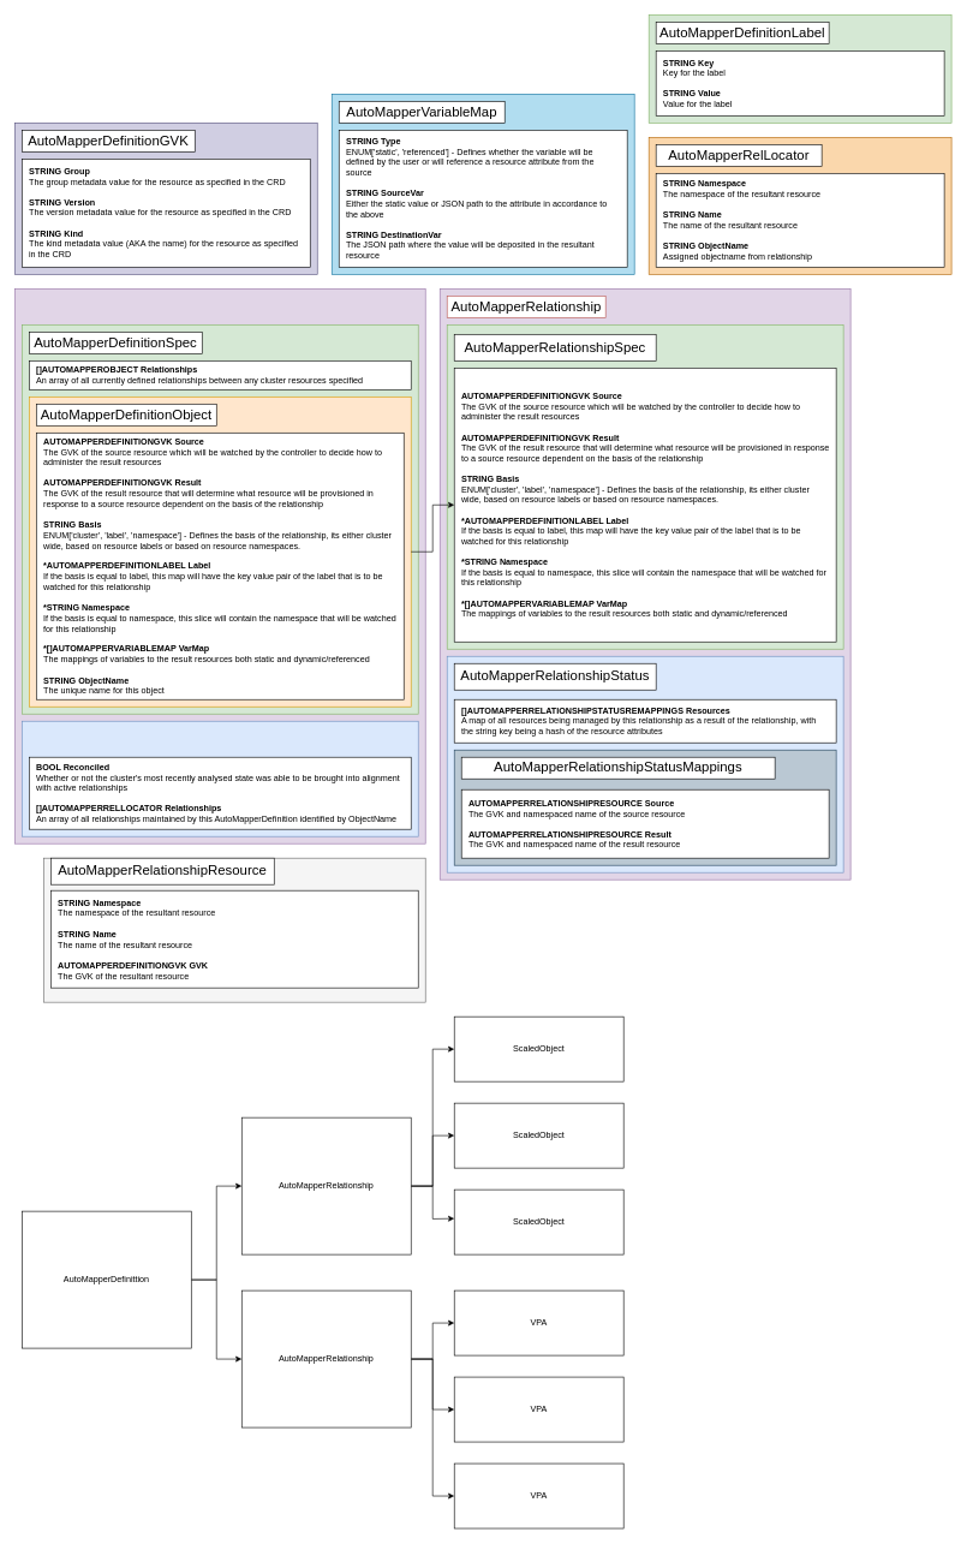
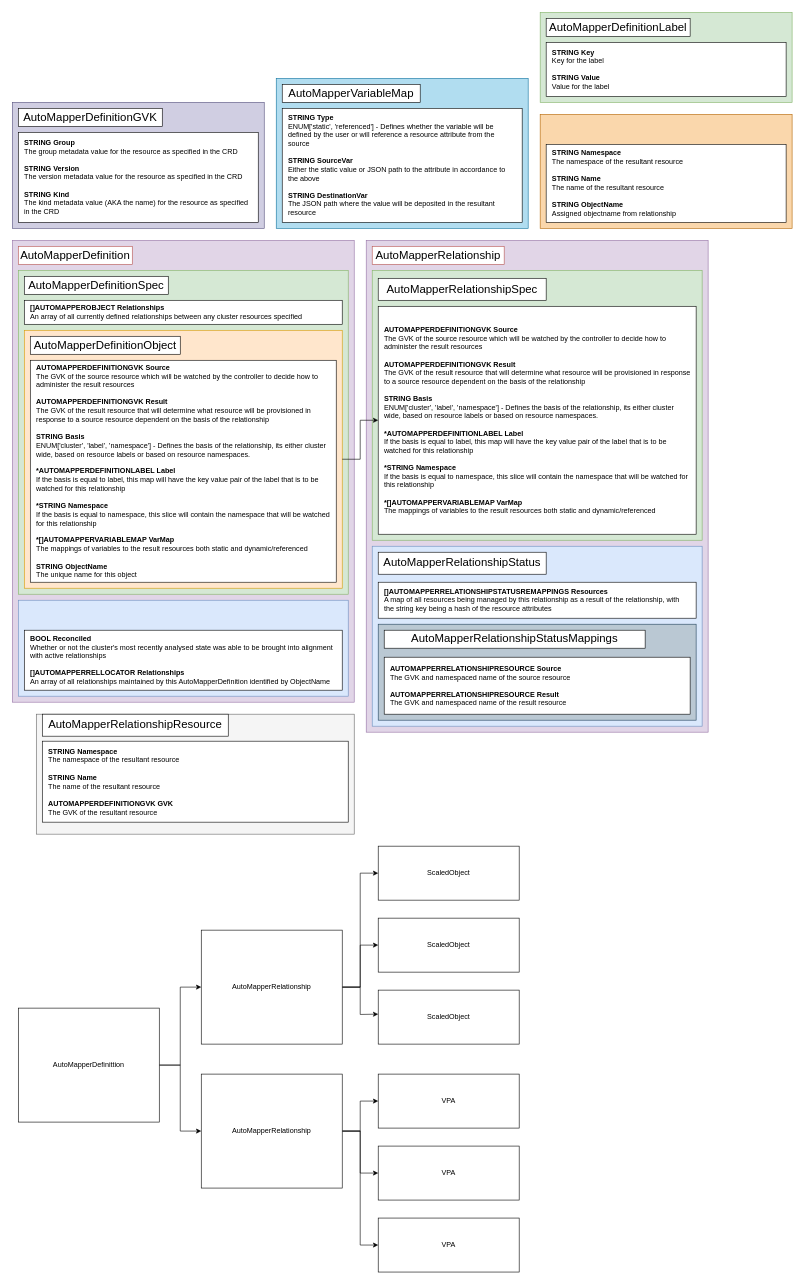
  <mxCell id="0" />
  <mxCell id="1" parent="0" />
  <mxCell id="2" value="" style="rounded=0;whiteSpace=wrap;html=1;fillColor=#e1d5e7;strokeColor=#9673a6;" parent="1" vertex="1"><mxGeometry x="20" y="400" width="570" height="770" as="geometry" /></mxCell>
+ <mxCell id="3" value="AutoMapperDefinition" style="text;html=1;align=center;verticalAlign=middle;whiteSpace=wrap;rounded=0;fontSize=19;fillColor=default;strokeColor=#b85450;" parent="1" vertex="1"><mxGeometry x="30" y="410" width="190" height="30" as="geometry" /></mxCell>
  <mxCell id="4" value="" style="rounded=0;whiteSpace=wrap;html=1;fillColor=#d5e8d4;strokeColor=#82b366;" parent="1" vertex="1"><mxGeometry x="30" y="450" width="550" height="540" as="geometry" /></mxCell>
  <mxCell id="5" value="AutoMapperDefinitionSpec" style="text;html=1;align=center;verticalAlign=middle;whiteSpace=wrap;rounded=0;fontSize=19;fillColor=default;gradientColor=none;strokeColor=default;" parent="1" vertex="1"><mxGeometry x="40" y="460" width="240" height="30" as="geometry" /></mxCell>
  <mxCell id="6" value="" style="group" parent="1" vertex="1" connectable="0"><mxGeometry x="30" y="1000" width="550" height="160" as="geometry" /></mxCell>
  <mxCell id="7" value="" style="rounded=0;whiteSpace=wrap;html=1;fillColor=#dae8fc;strokeColor=#6c8ebf;movable=1;resizable=1;rotatable=1;deletable=1;editable=1;locked=0;connectable=1;" parent="6" vertex="1"><mxGeometry width="550" height="160" as="geometry" /></mxCell>
  <mxCell id="8" value="&lt;div&gt;&lt;b&gt;BOOL Reconciled&lt;/b&gt;&lt;/div&gt;&lt;div&gt;Whether or not the cluster's most recently analysed state was able to be brought into alignment with active relationships&lt;/div&gt;&lt;div&gt;&lt;br&gt;&lt;/div&gt;&lt;div&gt;&lt;b&gt;[]AUTOMAPPERRELLOCATOR Relationships&lt;/b&gt;&lt;/div&gt;&lt;div&gt;An array of all relationships maintained by this AutoMapperDefinition identified by ObjectName&lt;/div&gt;" style="rounded=0;whiteSpace=wrap;html=1;align=left;spacing=10;movable=1;resizable=1;rotatable=1;deletable=1;editable=1;locked=0;connectable=1;" parent="6" vertex="1"><mxGeometry x="10" y="50" width="530" height="100" as="geometry" /></mxCell>
  <mxCell id="9" value="" style="group" parent="1" vertex="1" connectable="0"><mxGeometry x="40" y="550" width="540" height="510" as="geometry" /></mxCell>
  <mxCell id="10" value="" style="rounded=0;whiteSpace=wrap;html=1;fillColor=#ffe6cc;strokeColor=#d79b00;movable=1;resizable=1;rotatable=1;deletable=1;editable=1;locked=0;connectable=1;" parent="9" vertex="1"><mxGeometry width="530" height="430" as="geometry" /></mxCell>
  <mxCell id="11" value="AutoMapperDefinitionObject" style="text;html=1;align=center;verticalAlign=middle;whiteSpace=wrap;rounded=0;fontSize=19;fillColor=default;gradientColor=none;strokeColor=default;movable=1;resizable=1;rotatable=1;deletable=1;editable=1;locked=0;connectable=1;" parent="9" vertex="1"><mxGeometry x="10" y="10" width="250" height="30" as="geometry" /></mxCell>
  <mxCell id="12" value="&lt;div&gt;&lt;b&gt;AUTOMAPPERDEFINITIONGVK Source&lt;/b&gt;&lt;/div&gt;&lt;div&gt;The GVK of the source resource which will be watched by the controller to decide how to administer the result resources&lt;/div&gt;&lt;div&gt;&lt;br&gt;&lt;/div&gt;&lt;div&gt;&lt;b&gt;AUTOMAPPERDEFINITIONGVK Result&lt;/b&gt;&lt;/div&gt;&lt;div&gt;The GVK of the result resource that will determine what resource will be provisioned in response to a source resource dependent on the basis of the relationship&lt;/div&gt;&lt;div&gt;&lt;br&gt;&lt;/div&gt;&lt;div&gt;&lt;b&gt;STRING Basis&lt;/b&gt;&lt;/div&gt;&lt;div&gt;ENUM['cluster', 'label', 'namespace'] - Defines the basis of the relationship, its either cluster wide, based on resource labels or based on resource namespaces.&lt;/div&gt;&lt;div&gt;&lt;br&gt;&lt;/div&gt;&lt;div&gt;&lt;b&gt;*AUTOMAPPERDEFINITIONLABEL Label&lt;/b&gt;&lt;/div&gt;&lt;div&gt;If the basis is equal to label, this map will have the key value pair of the label that is to be watched for this relationship&lt;/div&gt;&lt;div&gt;&lt;br&gt;&lt;/div&gt;&lt;div&gt;&lt;b&gt;*STRING Namespace&lt;/b&gt;&lt;/div&gt;&lt;div&gt;If the basis is equal to namespace, this slice will contain the namespace that will be watched for this relationship&lt;/div&gt;&lt;div&gt;&lt;br&gt;&lt;/div&gt;&lt;div&gt;&lt;b&gt;*[]AUTOMAPPERVARIABLEMAP VarMap&lt;/b&gt;&lt;/div&gt;&lt;div&gt;The mappings of variables to the result resources both static and dynamic/referenced&lt;/div&gt;&lt;div&gt;&lt;br&gt;&lt;/div&gt;&lt;div&gt;&lt;b&gt;STRING ObjectName&lt;/b&gt;&lt;/div&gt;&lt;div&gt;The unique name for this object&lt;/div&gt;" style="rounded=0;whiteSpace=wrap;html=1;align=left;spacing=10;movable=1;resizable=1;rotatable=1;deletable=1;editable=1;locked=0;connectable=1;" parent="9" vertex="1"><mxGeometry x="10" y="50" width="510" height="370" as="geometry" /></mxCell>
  <mxCell id="13" value="&lt;div&gt;&lt;b&gt;[]AUTOMAPPEROBJECT Relationships&lt;/b&gt;&lt;/div&gt;An array of all currently defined relationships between any cluster resources specified" style="rounded=0;whiteSpace=wrap;html=1;align=left;spacing=10;movable=1;resizable=1;rotatable=1;deletable=1;editable=1;locked=0;connectable=1;" parent="1" vertex="1"><mxGeometry x="40" y="500" width="530" height="40" as="geometry" /></mxCell>
  <mxCell id="14" value="" style="group" parent="1" vertex="1" connectable="0"><mxGeometry x="20" y="170" width="420" height="210" as="geometry" /></mxCell>
  <mxCell id="15" value="" style="rounded=0;whiteSpace=wrap;html=1;fillColor=#d0cee2;strokeColor=#56517e;" parent="14" vertex="1"><mxGeometry width="420" height="210" as="geometry" /></mxCell>
  <mxCell id="16" value="AutoMapperDefinitionGVK" style="text;html=1;align=center;verticalAlign=middle;whiteSpace=wrap;rounded=0;fontSize=19;fillColor=default;gradientColor=none;strokeColor=default;movable=1;resizable=1;rotatable=1;deletable=1;editable=1;locked=0;connectable=1;" parent="14" vertex="1"><mxGeometry x="10" y="10" width="240" height="30" as="geometry" /></mxCell>
  <mxCell id="17" value="&lt;div&gt;&lt;b&gt;STRING Group&lt;/b&gt;&lt;/div&gt;&lt;div&gt;The group metadata value for the resource as specified in the CRD&lt;/div&gt;&lt;div&gt;&lt;br&gt;&lt;/div&gt;&lt;div&gt;&lt;b&gt;STRING Version&lt;/b&gt;&lt;/div&gt;&lt;div&gt;The version metadata value for the resource as specified in the CRD&lt;/div&gt;&lt;div&gt;&lt;br&gt;&lt;/div&gt;&lt;div&gt;&lt;b&gt;STRING Kind&lt;/b&gt;&lt;/div&gt;&lt;div&gt;The kind metadata value (AKA the name) for the resource as specified in the CRD&lt;/div&gt;" style="rounded=0;whiteSpace=wrap;html=1;align=left;spacing=10;movable=1;resizable=1;rotatable=1;deletable=1;editable=1;locked=0;connectable=1;" parent="14" vertex="1"><mxGeometry x="10" y="50" width="400" height="150" as="geometry" /></mxCell>
  <mxCell id="18" value="" style="group" parent="1" vertex="1" connectable="0"><mxGeometry x="460" y="130" width="420" height="250" as="geometry" /></mxCell>
  <mxCell id="19" value="" style="rounded=0;whiteSpace=wrap;html=1;fillColor=#b1ddf0;strokeColor=#10739e;" parent="18" vertex="1"><mxGeometry width="420" height="250" as="geometry" /></mxCell>
  <mxCell id="20" value="AutoMapperVariableMap" style="text;html=1;align=center;verticalAlign=middle;whiteSpace=wrap;rounded=0;fontSize=19;fillColor=default;gradientColor=none;strokeColor=default;movable=1;resizable=1;rotatable=1;deletable=1;editable=1;locked=0;connectable=1;" parent="18" vertex="1"><mxGeometry x="10" y="10" width="230" height="30" as="geometry" /></mxCell>
  <mxCell id="21" value="&lt;div&gt;&lt;b&gt;STRING Type&lt;/b&gt;&lt;/div&gt;&lt;div&gt;ENUM['static', 'referenced'] - Defines whether the variable will be defined by the user or will reference a resource attribute from the source&lt;/div&gt;&lt;div&gt;&lt;br&gt;&lt;/div&gt;&lt;div&gt;&lt;b&gt;STRING SourceVar&lt;/b&gt;&lt;/div&gt;&lt;div&gt;Either the static value or JSON path to the attribute in accordance to the above&lt;/div&gt;&lt;div&gt;&lt;br&gt;&lt;/div&gt;&lt;div&gt;&lt;b&gt;STRING DestinationVar&lt;/b&gt;&lt;/div&gt;&lt;div&gt;The JSON path where the value will be deposited in the resultant resource&lt;/div&gt;" style="rounded=0;whiteSpace=wrap;html=1;align=left;spacing=10;movable=1;resizable=1;rotatable=1;deletable=1;editable=1;locked=0;connectable=1;" parent="18" vertex="1"><mxGeometry x="10" y="50" width="400" height="190" as="geometry" /></mxCell>
  <mxCell id="22" value="" style="rounded=0;whiteSpace=wrap;html=1;fillColor=#e1d5e7;strokeColor=#9673a6;" parent="1" vertex="1"><mxGeometry x="610" y="400" width="570" height="820" as="geometry" /></mxCell>
  <mxCell id="23" value="AutoMapperRelationship" style="text;html=1;align=center;verticalAlign=middle;whiteSpace=wrap;rounded=0;fontSize=19;fillColor=default;strokeColor=#b85450;" parent="1" vertex="1"><mxGeometry x="620" y="410" width="220" height="30" as="geometry" /></mxCell>
  <mxCell id="24" value="" style="rounded=0;whiteSpace=wrap;html=1;fillColor=#d5e8d4;strokeColor=#82b366;" parent="1" vertex="1"><mxGeometry x="620" y="450" width="550" height="450" as="geometry" /></mxCell>
  <mxCell id="25" value="&lt;div&gt;&lt;b&gt;AUTOMAPPERDEFINITIONGVK Source&lt;/b&gt;&lt;/div&gt;&lt;div&gt;The GVK of the source resource which will be watched by the controller to decide how to administer the result resources&lt;/div&gt;&lt;div&gt;&lt;br&gt;&lt;/div&gt;&lt;div&gt;&lt;b&gt;AUTOMAPPERDEFINITIONGVK Result&lt;/b&gt;&lt;/div&gt;&lt;div&gt;The GVK of the result resource that will determine what resource will be provisioned in response to a source resource dependent on the basis of the relationship&lt;/div&gt;&lt;div&gt;&lt;br&gt;&lt;/div&gt;&lt;div&gt;&lt;b&gt;STRING Basis&lt;/b&gt;&lt;/div&gt;&lt;div&gt;ENUM['cluster', 'label', 'namespace'] - Defines the basis of the relationship, its either cluster wide, based on resource labels or based on resource namespaces.&lt;/div&gt;&lt;div&gt;&lt;br&gt;&lt;/div&gt;&lt;div&gt;&lt;b&gt;*AUTOMAPPERDEFINITIONLABEL Label&lt;/b&gt;&lt;/div&gt;&lt;div&gt;If the basis is equal to label, this map will have the key value pair of the label that is to be watched for this relationship&lt;/div&gt;&lt;div&gt;&lt;br&gt;&lt;/div&gt;&lt;div&gt;&lt;b&gt;*STRING Namespace&lt;/b&gt;&lt;/div&gt;&lt;div&gt;If the basis is equal to namespace, this slice will contain the namespace that will be watched for this relationship&lt;/div&gt;&lt;div&gt;&lt;br&gt;&lt;/div&gt;&lt;div&gt;&lt;b&gt;*[]AUTOMAPPERVARIABLEMAP VarMap&lt;/b&gt;&lt;/div&gt;&lt;div&gt;The mappings of variables to the result resources both static and dynamic/referenced&lt;/div&gt;" style="rounded=0;whiteSpace=wrap;html=1;align=left;spacing=10;movable=1;resizable=1;rotatable=1;deletable=1;editable=1;locked=0;connectable=1;" parent="1" vertex="1"><mxGeometry x="630" y="510" width="530" height="380" as="geometry" /></mxCell>
  <mxCell id="26" value="&lt;div&gt;AutoMapperRelationshipSpec&lt;/div&gt;" style="text;html=1;align=center;verticalAlign=middle;whiteSpace=wrap;rounded=0;fontSize=19;fillColor=default;strokeColor=default;movable=1;resizable=1;rotatable=1;deletable=1;editable=1;locked=0;connectable=1;" parent="1" vertex="1"><mxGeometry x="630" y="463.33" width="280" height="36.67" as="geometry" /></mxCell>
  <mxCell id="27" style="edgeStyle=orthogonalEdgeStyle;rounded=0;orthogonalLoop=1;jettySize=auto;html=1;" parent="1" source="10" target="25" edge="1"><mxGeometry relative="1" as="geometry" /></mxCell>
  <mxCell id="28" value="" style="group" parent="1" vertex="1" connectable="0"><mxGeometry x="900" y="150" width="420" height="250" as="geometry" /></mxCell>
  <mxCell id="29" value="" style="rounded=0;whiteSpace=wrap;html=1;fillColor=#fad7ac;strokeColor=#b46504;" parent="28" vertex="1"><mxGeometry y="40" width="420" height="190" as="geometry" /></mxCell>
- <mxCell id="30" value="AutoMapperRelLocator" style="text;html=1;align=center;verticalAlign=middle;whiteSpace=wrap;rounded=0;fontSize=19;fillColor=default;gradientColor=none;strokeColor=default;movable=1;resizable=1;rotatable=1;deletable=1;editable=1;locked=0;connectable=1;" parent="28" vertex="1"><mxGeometry x="10" y="50" width="230" height="30" as="geometry" /></mxCell>
  <mxCell id="31" value="&lt;div&gt;&lt;b&gt;STRING Namespace&lt;/b&gt;&lt;/div&gt;&lt;div&gt;The namespace of the resultant resource&amp;nbsp;&lt;/div&gt;&lt;div&gt;&lt;br&gt;&lt;/div&gt;&lt;div&gt;&lt;b&gt;STRING Name&lt;/b&gt;&lt;/div&gt;&lt;div&gt;The name of the resultant resource&lt;/div&gt;&lt;div&gt;&lt;br&gt;&lt;/div&gt;&lt;div&gt;&lt;b&gt;STRING ObjectName&lt;/b&gt;&lt;/div&gt;&lt;div&gt;Assigned objectname from relationship&lt;/div&gt;" style="rounded=0;whiteSpace=wrap;html=1;align=left;spacing=10;movable=1;resizable=1;rotatable=1;deletable=1;editable=1;locked=0;connectable=1;" parent="28" vertex="1"><mxGeometry x="10" y="90" width="400" height="130" as="geometry" /></mxCell>
  <mxCell id="32" style="edgeStyle=orthogonalEdgeStyle;rounded=0;orthogonalLoop=1;jettySize=auto;html=1;entryX=0;entryY=0.5;entryDx=0;entryDy=0;" parent="1" source="34" target="38" edge="1"><mxGeometry relative="1" as="geometry" /></mxCell>
  <mxCell id="33" style="edgeStyle=orthogonalEdgeStyle;rounded=0;orthogonalLoop=1;jettySize=auto;html=1;" parent="1" source="34" target="42" edge="1"><mxGeometry relative="1" as="geometry" /></mxCell>
  <mxCell id="34" value="AutoMapperDefinittion" style="rounded=0;whiteSpace=wrap;html=1;" parent="1" vertex="1"><mxGeometry x="30" y="1680" width="235" height="190" as="geometry" /></mxCell>
  <mxCell id="35" style="edgeStyle=orthogonalEdgeStyle;rounded=0;orthogonalLoop=1;jettySize=auto;html=1;" parent="1" source="38" edge="1"><mxGeometry relative="1" as="geometry"><mxPoint x="630" y="1690.059" as="targetPoint" /></mxGeometry></mxCell>
  <mxCell id="36" style="edgeStyle=orthogonalEdgeStyle;rounded=0;orthogonalLoop=1;jettySize=auto;html=1;entryX=0;entryY=0.5;entryDx=0;entryDy=0;" parent="1" source="38" target="43" edge="1"><mxGeometry relative="1" as="geometry" /></mxCell>
  <mxCell id="37" style="edgeStyle=orthogonalEdgeStyle;rounded=0;orthogonalLoop=1;jettySize=auto;html=1;entryX=0;entryY=0.5;entryDx=0;entryDy=0;" parent="1" source="38" target="44" edge="1"><mxGeometry relative="1" as="geometry" /></mxCell>
  <mxCell id="38" value="AutoMapperRelationship" style="rounded=0;whiteSpace=wrap;html=1;" parent="1" vertex="1"><mxGeometry x="335" y="1550" width="235" height="190" as="geometry" /></mxCell>
  <mxCell id="39" style="edgeStyle=orthogonalEdgeStyle;rounded=0;orthogonalLoop=1;jettySize=auto;html=1;entryX=0;entryY=0.5;entryDx=0;entryDy=0;" parent="1" source="42" target="46" edge="1"><mxGeometry relative="1" as="geometry" /></mxCell>
  <mxCell id="40" style="edgeStyle=orthogonalEdgeStyle;rounded=0;orthogonalLoop=1;jettySize=auto;html=1;entryX=0;entryY=0.5;entryDx=0;entryDy=0;" parent="1" source="42" target="48" edge="1"><mxGeometry relative="1" as="geometry" /></mxCell>
  <mxCell id="41" style="edgeStyle=orthogonalEdgeStyle;rounded=0;orthogonalLoop=1;jettySize=auto;html=1;entryX=0;entryY=0.5;entryDx=0;entryDy=0;" parent="1" source="42" target="47" edge="1"><mxGeometry relative="1" as="geometry" /></mxCell>
  <mxCell id="42" value="AutoMapperRelationship" style="rounded=0;whiteSpace=wrap;html=1;" parent="1" vertex="1"><mxGeometry x="335" y="1790" width="235" height="190" as="geometry" /></mxCell>
  <mxCell id="43" value="ScaledObject" style="rounded=0;whiteSpace=wrap;html=1;" parent="1" vertex="1"><mxGeometry x="630" y="1530" width="235" height="90" as="geometry" /></mxCell>
  <mxCell id="44" value="ScaledObject" style="rounded=0;whiteSpace=wrap;html=1;" parent="1" vertex="1"><mxGeometry x="630" y="1410" width="235" height="90" as="geometry" /></mxCell>
  <mxCell id="45" value="ScaledObject" style="rounded=0;whiteSpace=wrap;html=1;" parent="1" vertex="1"><mxGeometry x="630" y="1650" width="235" height="90" as="geometry" /></mxCell>
  <mxCell id="46" value="VPA" style="rounded=0;whiteSpace=wrap;html=1;" parent="1" vertex="1"><mxGeometry x="630" y="1790" width="235" height="90" as="geometry" /></mxCell>
  <mxCell id="47" value="VPA" style="rounded=0;whiteSpace=wrap;html=1;" parent="1" vertex="1"><mxGeometry x="630" y="2030" width="235" height="90" as="geometry" /></mxCell>
  <mxCell id="48" value="VPA" style="rounded=0;whiteSpace=wrap;html=1;" parent="1" vertex="1"><mxGeometry x="630" y="1910" width="235" height="90" as="geometry" /></mxCell>
  <mxCell id="49" value="" style="rounded=0;whiteSpace=wrap;html=1;fillColor=#f5f5f5;fontColor=#333333;strokeColor=#666666;" vertex="1" parent="1"><mxGeometry x="60" y="1190" width="530" height="200" as="geometry" /></mxCell>
  <mxCell id="50" value="AutoMapperRelationshipResource" style="text;html=1;align=center;verticalAlign=middle;whiteSpace=wrap;rounded=0;fontSize=19;fillColor=default;strokeColor=default;movable=1;resizable=1;rotatable=1;deletable=1;editable=1;locked=0;connectable=1;" vertex="1" parent="1"><mxGeometry x="70" y="1190" width="310" height="36.67" as="geometry" /></mxCell>
  <mxCell id="51" value="&lt;div&gt;&lt;b&gt;STRING Namespace&lt;/b&gt;&lt;/div&gt;&lt;div&gt;The namespace of the resultant resource&amp;nbsp;&lt;/div&gt;&lt;div&gt;&lt;br&gt;&lt;/div&gt;&lt;div&gt;&lt;b&gt;STRING Name&lt;/b&gt;&lt;/div&gt;&lt;div&gt;The name of the resultant resource&lt;/div&gt;&lt;div&gt;&lt;br&gt;&lt;/div&gt;&lt;div&gt;&lt;b&gt;AUTOMAPPERDEFINITIONGVK GVK&lt;/b&gt;&lt;/div&gt;&lt;div&gt;The GVK of the resultant resource&lt;/div&gt;" style="rounded=0;whiteSpace=wrap;html=1;align=left;spacing=10;movable=1;resizable=1;rotatable=1;deletable=1;editable=1;locked=0;connectable=1;" vertex="1" parent="1"><mxGeometry x="70" y="1235" width="510" height="135" as="geometry" /></mxCell>
  <mxCell id="52" value="" style="rounded=0;whiteSpace=wrap;html=1;fillColor=#dae8fc;strokeColor=#6c8ebf;movable=1;resizable=1;rotatable=1;deletable=1;editable=1;locked=0;connectable=1;" parent="1" vertex="1"><mxGeometry x="620" y="910" width="550" height="300" as="geometry" /></mxCell>
  <mxCell id="53" value="" style="group" parent="1" vertex="1" connectable="0"><mxGeometry x="630" y="920" width="530" height="320" as="geometry" /></mxCell>
  <mxCell id="54" value="&lt;div&gt;&lt;b&gt;[]AUTOMAPPERRELATIONSHIPSTATUSREMAPPINGS Resources&lt;/b&gt;&lt;/div&gt;&lt;div&gt;A map of all resources being managed by this relationship as a result of the relationship, with the string key being a hash of the resource attributes&lt;/div&gt;" style="rounded=0;whiteSpace=wrap;html=1;align=left;spacing=10;movable=1;resizable=1;rotatable=1;deletable=1;editable=1;locked=0;connectable=1;" parent="53" vertex="1"><mxGeometry y="50" width="530" height="60" as="geometry" /></mxCell>
  <mxCell id="55" value="&lt;div&gt;AutoMapperRelationshipStatus&lt;/div&gt;" style="text;html=1;align=center;verticalAlign=middle;whiteSpace=wrap;rounded=0;fontSize=19;fillColor=default;strokeColor=default;movable=1;resizable=1;rotatable=1;deletable=1;editable=1;locked=0;connectable=1;" parent="53" vertex="1"><mxGeometry width="280" height="36.67" as="geometry" /></mxCell>
  <mxCell id="56" value="" style="rounded=0;whiteSpace=wrap;html=1;fillColor=#bac8d3;strokeColor=#23445d;" parent="53" vertex="1"><mxGeometry y="120" width="530" height="160" as="geometry" /></mxCell>
  <mxCell id="57" value="AutoMapperRelationshipStatusMappings" style="text;html=1;align=center;verticalAlign=middle;whiteSpace=wrap;rounded=0;fontSize=19;fillColor=default;strokeColor=default;movable=1;resizable=1;rotatable=1;deletable=1;editable=1;locked=0;connectable=1;" parent="53" vertex="1"><mxGeometry x="10" y="130" width="435" height="30" as="geometry" /></mxCell>
  <mxCell id="58" value="&lt;div&gt;&lt;b&gt;AUTOMAPPERRELATIONSHIPRESOURCE Source&lt;/b&gt;&lt;/div&gt;&lt;div&gt;The GVK and namespaced name of the source resource&lt;/div&gt;&lt;div&gt;&lt;br&gt;&lt;/div&gt;&lt;div&gt;&lt;b&gt;AUTOMAPPERRELATIONSHIPRESOURCE Result&lt;/b&gt;&lt;/div&gt;&lt;div&gt;The GVK and namespaced name of the result resource&lt;/div&gt;" style="rounded=0;whiteSpace=wrap;html=1;align=left;spacing=10;movable=1;resizable=1;rotatable=1;deletable=1;editable=1;locked=0;connectable=1;" parent="53" vertex="1"><mxGeometry x="10" y="175" width="510" height="95" as="geometry" /></mxCell>
  <mxCell id="59" value="" style="group" vertex="1" connectable="0" parent="1"><mxGeometry x="900" y="20" width="420" height="150" as="geometry" /></mxCell>
  <mxCell id="60" value="" style="rounded=0;whiteSpace=wrap;html=1;fillColor=#d5e8d4;strokeColor=#82b366;movable=1;resizable=1;rotatable=1;deletable=1;editable=1;locked=0;connectable=1;" vertex="1" parent="59"><mxGeometry width="420" height="150" as="geometry" /></mxCell>
  <mxCell id="61" value="AutoMapperDefinitionLabel" style="text;html=1;align=center;verticalAlign=middle;whiteSpace=wrap;rounded=0;fontSize=19;fillColor=default;gradientColor=none;strokeColor=default;movable=1;resizable=1;rotatable=1;deletable=1;editable=1;locked=0;connectable=1;" vertex="1" parent="59"><mxGeometry x="10" y="10" width="240" height="30" as="geometry" /></mxCell>
  <mxCell id="62" value="&lt;div&gt;&lt;b&gt;STRING Key&lt;/b&gt;&lt;/div&gt;&lt;div&gt;Key for the label&lt;/div&gt;&lt;div&gt;&lt;br&gt;&lt;/div&gt;&lt;div&gt;&lt;b&gt;STRING Value&lt;/b&gt;&lt;/div&gt;&lt;div&gt;Value for the label&lt;/div&gt;" style="rounded=0;whiteSpace=wrap;html=1;align=left;spacing=10;movable=1;resizable=1;rotatable=1;deletable=1;editable=1;locked=0;connectable=1;" vertex="1" parent="59"><mxGeometry x="10" y="50" width="400" height="90" as="geometry" /></mxCell>
